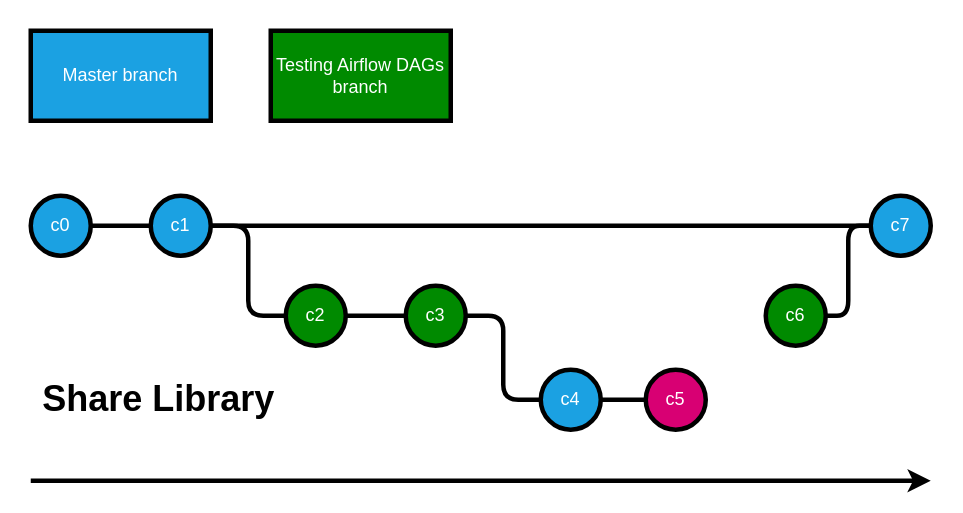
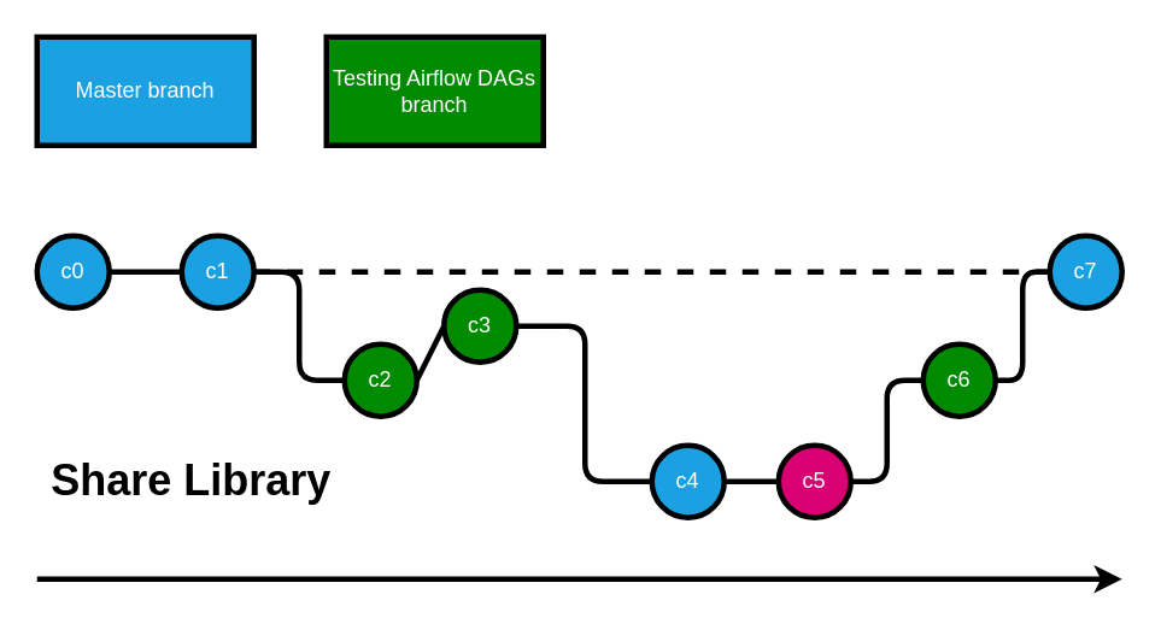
  <mxCell id="0" />
  <mxCell id="1" parent="0" />
  <mxCell id="2" value="Master branch" style="rounded=0;whiteSpace=wrap;html=1;fillColor=#1ba1e2;strokeColor=#000000;fontColor=#ffffff;strokeWidth=3;" parent="1" vertex="1"><mxGeometry x="20" y="20" width="120" height="60" as="geometry" /></mxCell>
  <mxCell id="3" value="Testing Airflow DAGs branch" style="rounded=0;whiteSpace=wrap;html=1;strokeColor=#000000;strokeWidth=3;fillColor=#008a00;fontColor=#ffffff;" parent="1" vertex="1"><mxGeometry x="180" y="20" width="120" height="60" as="geometry" /></mxCell>
  <mxCell id="4" value="c0" style="ellipse;whiteSpace=wrap;html=1;aspect=fixed;strokeColor=#000000;strokeWidth=3;fillColor=#1ba1e2;fontColor=#ffffff;" parent="1" vertex="1"><mxGeometry x="20" y="130" width="40" height="40" as="geometry" /></mxCell>
  <mxCell id="5" value="c1" style="ellipse;whiteSpace=wrap;html=1;aspect=fixed;strokeColor=#000000;strokeWidth=3;fillColor=#1ba1e2;fontColor=#ffffff;" parent="1" vertex="1"><mxGeometry x="100" y="130" width="40" height="40" as="geometry" /></mxCell>
  <mxCell id="6" value="" style="endArrow=none;html=1;strokeWidth=3;entryX=0;entryY=0.5;entryDx=0;entryDy=0;exitX=1;exitY=0.5;exitDx=0;exitDy=0;" parent="1" source="4" target="5" edge="1"><mxGeometry width="50" height="50" relative="1" as="geometry"><mxPoint x="-20" y="240" as="sourcePoint" /><mxPoint x="30" y="190" as="targetPoint" /></mxGeometry></mxCell>
  <mxCell id="7" value="c7" style="ellipse;whiteSpace=wrap;html=1;aspect=fixed;strokeColor=#000000;strokeWidth=3;fillColor=#1ba1e2;fontColor=#ffffff;" parent="1" vertex="1"><mxGeometry x="580" y="130" width="40" height="40" as="geometry" /></mxCell>
- <mxCell id="8" value="" style="endArrow=none;html=1;strokeWidth=3;entryX=0;entryY=0.5;entryDx=0;entryDy=0;exitX=1;exitY=0.5;exitDx=0;exitDy=0;" parent="1" source="5" target="7" edge="1"><mxGeometry width="50" height="50" relative="1" as="geometry"><mxPoint x="-20" y="240" as="sourcePoint" /><mxPoint x="30" y="190" as="targetPoint" /></mxGeometry></mxCell>
+ <mxCell id="8" value="" style="endArrow=none;html=1;strokeWidth=3;entryX=0;entryY=0.5;entryDx=0;entryDy=0;exitX=1;exitY=0.5;exitDx=0;exitDy=0;dashed=1;" parent="1" source="5" target="7" edge="1"><mxGeometry width="50" height="50" relative="1" as="geometry"><mxPoint x="-20" y="240" as="sourcePoint" /><mxPoint x="30" y="190" as="targetPoint" /></mxGeometry></mxCell>
  <mxCell id="9" value="" style="edgeStyle=elbowEdgeStyle;elbow=horizontal;endArrow=none;html=1;strokeWidth=3;exitX=1;exitY=0.5;exitDx=0;exitDy=0;endFill=0;" parent="1" source="5" target="10" edge="1"><mxGeometry width="50" height="50" relative="1" as="geometry"><mxPoint x="20" y="240" as="sourcePoint" /><mxPoint x="70" y="190" as="targetPoint" /></mxGeometry></mxCell>
  <mxCell id="10" value="c2" style="ellipse;whiteSpace=wrap;html=1;aspect=fixed;fillColor=#008a00;strokeColor=#000000;fontColor=#ffffff;strokeWidth=3;" parent="1" vertex="1"><mxGeometry x="190" y="190" width="40" height="40" as="geometry" /></mxCell>
- <mxCell id="11" value="c3" style="ellipse;whiteSpace=wrap;html=1;aspect=fixed;fillColor=#008a00;strokeColor=#000000;fontColor=#ffffff;strokeWidth=3;" parent="1" vertex="1"><mxGeometry x="270" y="190" width="40" height="40" as="geometry" /></mxCell>
+ <mxCell id="11" value="c3" style="ellipse;whiteSpace=wrap;html=1;aspect=fixed;fillColor=#008a00;strokeColor=#000000;fontColor=#ffffff;strokeWidth=3;" parent="1" vertex="1"><mxGeometry x="245" y="160" width="40" height="40" as="geometry" /></mxCell>
  <mxCell id="12" value="" style="endArrow=none;html=1;strokeWidth=3;entryX=0;entryY=0.5;entryDx=0;entryDy=0;exitX=1;exitY=0.5;exitDx=0;exitDy=0;" parent="1" source="10" target="11" edge="1"><mxGeometry width="50" height="50" relative="1" as="geometry"><mxPoint x="150" y="160" as="sourcePoint" /><mxPoint x="550" y="160" as="targetPoint" /></mxGeometry></mxCell>
  <mxCell id="13" value="c4" style="ellipse;whiteSpace=wrap;html=1;aspect=fixed;fillColor=#1ba1e2;strokeColor=#000000;fontColor=#ffffff;strokeWidth=3;" parent="1" vertex="1"><mxGeometry x="360" y="246" width="40" height="40" as="geometry" /></mxCell>
  <mxCell id="14" value="c5" style="ellipse;whiteSpace=wrap;html=1;aspect=fixed;fillColor=#d80073;strokeColor=#000000;fontColor=#ffffff;strokeWidth=3;" parent="1" vertex="1"><mxGeometry x="430" y="246" width="40" height="40" as="geometry" /></mxCell>
  <mxCell id="15" value="c6" style="ellipse;whiteSpace=wrap;html=1;aspect=fixed;fillColor=#008a00;strokeColor=#000000;fontColor=#ffffff;strokeWidth=3;" parent="1" vertex="1"><mxGeometry x="510" y="190" width="40" height="40" as="geometry" /></mxCell>
  <mxCell id="16" value="" style="edgeStyle=elbowEdgeStyle;elbow=horizontal;endArrow=none;html=1;strokeWidth=3;exitX=1;exitY=0.5;exitDx=0;exitDy=0;endFill=0;entryX=0;entryY=0.5;entryDx=0;entryDy=0;" parent="1" source="11" target="13" edge="1"><mxGeometry width="50" height="50" relative="1" as="geometry"><mxPoint x="150" y="160" as="sourcePoint" /><mxPoint x="200" y="220" as="targetPoint" /></mxGeometry></mxCell>
  <mxCell id="17" value="" style="endArrow=none;html=1;strokeWidth=3;entryX=0;entryY=0.5;entryDx=0;entryDy=0;exitX=1;exitY=0.5;exitDx=0;exitDy=0;" parent="1" source="13" target="14" edge="1"><mxGeometry width="50" height="50" relative="1" as="geometry"><mxPoint x="170" y="166" as="sourcePoint" /><mxPoint x="600" y="166" as="targetPoint" /></mxGeometry></mxCell>
+ <mxCell id="18" value="" style="edgeStyle=elbowEdgeStyle;elbow=horizontal;endArrow=none;html=1;strokeWidth=3;endFill=0;entryX=1;entryY=0.5;entryDx=0;entryDy=0;exitX=0;exitY=0.5;exitDx=0;exitDy=0;" parent="1" source="15" target="14" edge="1"><mxGeometry width="50" height="50" relative="1" as="geometry"><mxPoint x="460" y="200" as="sourcePoint" /><mxPoint x="370" y="270" as="targetPoint" /></mxGeometry></mxCell>
  <mxCell id="19" value="" style="edgeStyle=elbowEdgeStyle;elbow=horizontal;endArrow=none;html=1;strokeWidth=3;endFill=0;entryX=1;entryY=0.5;entryDx=0;entryDy=0;exitX=0;exitY=0.5;exitDx=0;exitDy=0;" parent="1" source="7" target="15" edge="1"><mxGeometry width="50" height="50" relative="1" as="geometry"><mxPoint x="600" y="180" as="sourcePoint" /><mxPoint x="480" y="270" as="targetPoint" /></mxGeometry></mxCell>
  <mxCell id="20" value="" style="endArrow=classic;html=1;strokeWidth=3;exitX=1;exitY=0.5;exitDx=0;exitDy=0;endFill=1;" parent="1" edge="1"><mxGeometry width="50" height="50" relative="1" as="geometry"><mxPoint x="20" y="320" as="sourcePoint" /><mxPoint x="620" y="320" as="targetPoint" /></mxGeometry></mxCell>
  <mxCell id="21" value="Share Library" style="text;html=1;align=center;verticalAlign=middle;resizable=0;points=[];autosize=1;fontSize=24;fontFamily=Helvetica;fontStyle=1" parent="1" vertex="1"><mxGeometry x="20" y="251" width="170" height="30" as="geometry" /></mxCell>
